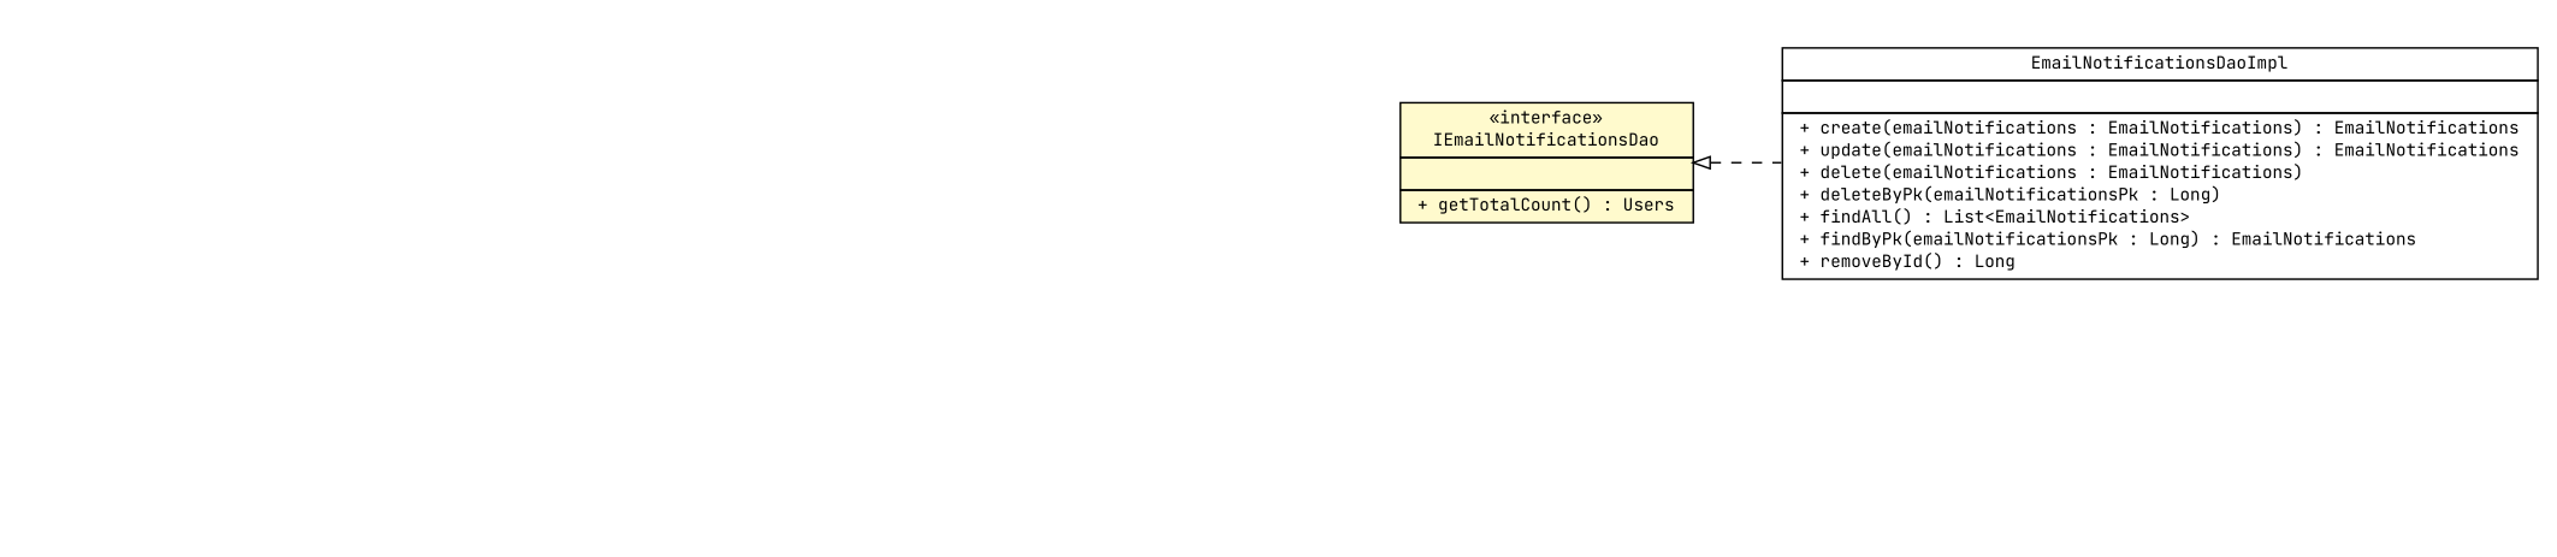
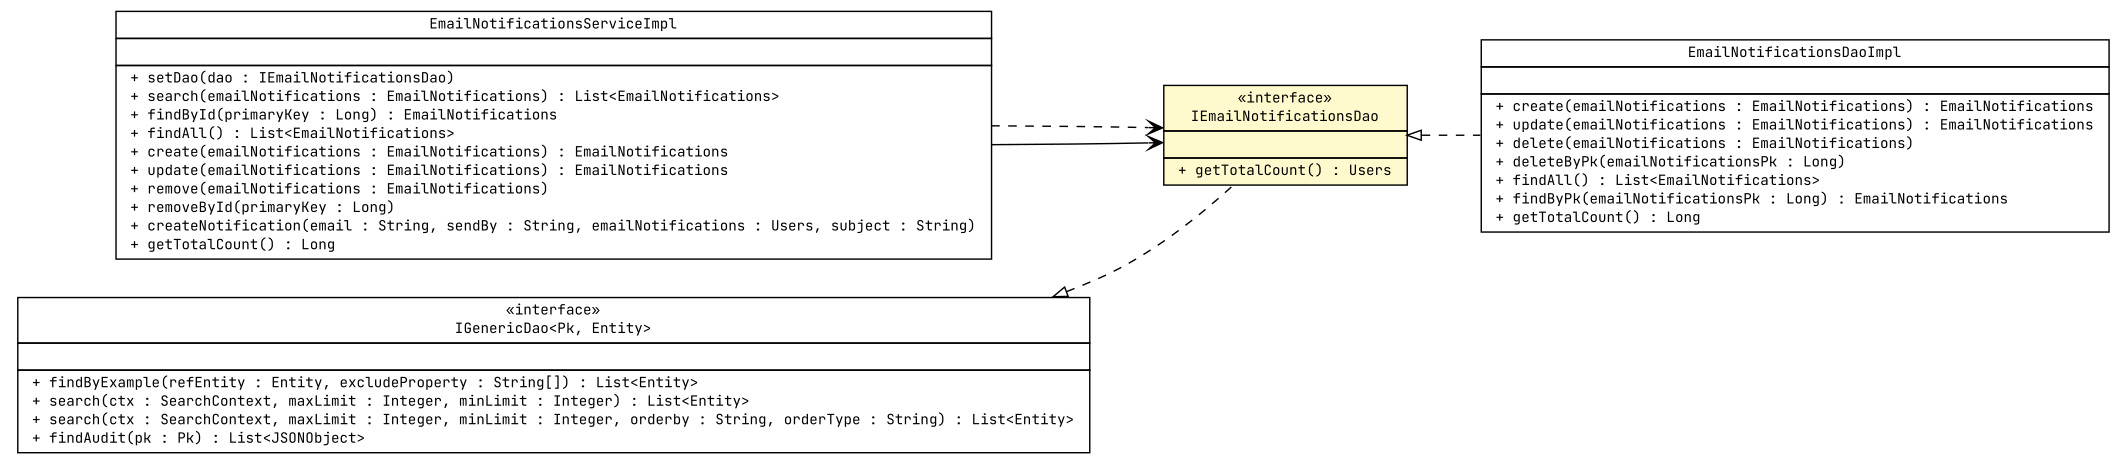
  digraph {
    fontname="JetBrains Mono"
    nodesep=0.25
    rankdir=LR
    ranksep=0.5
    node [fontcolor=black fontname="JetBrains Mono" fontsize=10.0 shape=plaintext]
    edge [fontname="JetBrains Mono" fontsize=10.0 headport=p labelfontname=Helvetica labelfontsize=10 tailport=p style=dashed]
+   n1 [label=<<table title="com.inn.headstartdemo.service.impl.EmailNotificationsServiceImpl" border="0" cellborder="1" cellspacing="0" cellpadding="2" port="p" href="../service/impl/EmailNotificationsServiceImpl.html"> 		<tr><td><table border="0" cellspacing="0" cellpadding="1"> <tr><td align="center" balign="center"> EmailNotificationsServiceImpl </td></tr> 		</table></td></tr> 		<tr><td><table border="0" cellspacing="0" cellpadding="1"> <tr><td align="left" balign="left">  </td></tr> 		</table></td></tr> 		<tr><td><table border="0" cellspacing="0" cellpadding="1"> <tr><td align="left" balign="left"> + setDao(dao : IEmailNotificationsDao) </td></tr> <tr><td align="left" balign="left"> + search(emailNotifications : EmailNotifications) : List&lt;EmailNotifications&gt; </td></tr> <tr><td align="left" balign="left"> + findById(primaryKey : Long) : EmailNotifications </td></tr> <tr><td align="left" balign="left"> + findAll() : List&lt;EmailNotifications&gt; </td></tr> <tr><td align="left" balign="left"> + create(emailNotifications : EmailNotifications) : EmailNotifications </td></tr> <tr><td align="left" balign="left"> + update(emailNotifications : EmailNotifications) : EmailNotifications </td></tr> <tr><td align="left" balign="left"> + remove(emailNotifications : EmailNotifications) </td></tr> <tr><td align="left" balign="left"> + removeById(primaryKey : Long) </td></tr> <tr><td align="left" balign="left"> + createNotification(email : String, sendBy : String, emailNotifications : Users, subject : String) </td></tr> <tr><td align="left" balign="left"> + getTotalCount() : Long </td></tr> 		</table></td></tr> 		</table>>]
    n2 [label=<<table title="com.inn.headstartdemo.dao.IEmailNotificationsDao" border="0" cellborder="1" cellspacing="0" cellpadding="2" port="p" bgcolor="lemonChiffon" href="./IEmailNotificationsDao.html"> 		<tr><td><table border="0" cellspacing="0" cellpadding="1"> <tr><td align="center" balign="center"> &#171;interface&#187; </td></tr> <tr><td align="center" balign="center"> IEmailNotificationsDao </td></tr> 		</table></td></tr> 		<tr><td><table border="0" cellspacing="0" cellpadding="1"> <tr><td align="left" balign="left">  </td></tr> 		</table></td></tr> 		<tr><td><table border="0" cellspacing="0" cellpadding="1"> <tr><td align="left" balign="left"> + getTotalCount() : Users </td></tr> 		</table></td></tr> 		</table>>]
-   n3 [label=<<table title="com.inn.headstartdemo.dao.impl.EmailNotificationsDaoImpl" border="0" cellborder="1" cellspacing="0" cellpadding="2" port="p" href="./impl/EmailNotificationsDaoImpl.html"> 		<tr><td><table border="0" cellspacing="0" cellpadding="1"> <tr><td align="center" balign="center"> EmailNotificationsDaoImpl </td></tr> 		</table></td></tr> 		<tr><td><table border="0" cellspacing="0" cellpadding="1"> <tr><td align="left" balign="left">  </td></tr> 		</table></td></tr> 		<tr><td><table border="0" cellspacing="0" cellpadding="1"> <tr><td align="left" balign="left"> + create(emailNotifications : EmailNotifications) : EmailNotifications </td></tr> <tr><td align="left" balign="left"> + update(emailNotifications : EmailNotifications) : EmailNotifications </td></tr> <tr><td align="left" balign="left"> + delete(emailNotifications : EmailNotifications) </td></tr> <tr><td align="left" balign="left"> + deleteByPk(emailNotificationsPk : Long) </td></tr> <tr><td align="left" balign="left"> + findAll() : List&lt;EmailNotifications&gt; </td></tr> <tr><td align="left" balign="left"> + findByPk(emailNotificationsPk : Long) : EmailNotifications </td></tr> <tr><td align="left" balign="left"> + removeById() : Long </td></tr> 		</table></td></tr> 		</table>>]
+   n3 [label=<<table title="com.inn.headstartdemo.dao.impl.EmailNotificationsDaoImpl" border="0" cellborder="1" cellspacing="0" cellpadding="2" port="p" href="./impl/EmailNotificationsDaoImpl.html"> 		<tr><td><table border="0" cellspacing="0" cellpadding="1"> <tr><td align="center" balign="center"> EmailNotificationsDaoImpl </td></tr> 		</table></td></tr> 		<tr><td><table border="0" cellspacing="0" cellpadding="1"> <tr><td align="left" balign="left">  </td></tr> 		</table></td></tr> 		<tr><td><table border="0" cellspacing="0" cellpadding="1"> <tr><td align="left" balign="left"> + create(emailNotifications : EmailNotifications) : EmailNotifications </td></tr> <tr><td align="left" balign="left"> + update(emailNotifications : EmailNotifications) : EmailNotifications </td></tr> <tr><td align="left" balign="left"> + delete(emailNotifications : EmailNotifications) </td></tr> <tr><td align="left" balign="left"> + deleteByPk(emailNotificationsPk : Long) </td></tr> <tr><td align="left" balign="left"> + findAll() : List&lt;EmailNotifications&gt; </td></tr> <tr><td align="left" balign="left"> + findByPk(emailNotificationsPk : Long) : EmailNotifications </td></tr> <tr><td align="left" balign="left"> + getTotalCount() : Long </td></tr> 		</table></td></tr> 		</table>>]
+   n4 [label=<<table title="com.inn.headstartdemo.dao.generic.IGenericDao" border="0" cellborder="1" cellspacing="0" cellpadding="2" port="p" href="./generic/IGenericDao.html"> 		<tr><td><table border="0" cellspacing="0" cellpadding="1"> <tr><td align="center" balign="center"> &#171;interface&#187; </td></tr> <tr><td align="center" balign="center"> IGenericDao&lt;Pk, Entity&gt; </td></tr> 		</table></td></tr> 		<tr><td><table border="0" cellspacing="0" cellpadding="1"> <tr><td align="left" balign="left">  </td></tr> 		</table></td></tr> 		<tr><td><table border="0" cellspacing="0" cellpadding="1"> <tr><td align="left" balign="left"> + findByExample(refEntity : Entity, excludeProperty : String[]) : List&lt;Entity&gt; </td></tr> <tr><td align="left" balign="left"> + search(ctx : SearchContext, maxLimit : Integer, minLimit : Integer) : List&lt;Entity&gt; </td></tr> <tr><td align="left" balign="left"> + search(ctx : SearchContext, maxLimit : Integer, minLimit : Integer, orderby : String, orderType : String) : List&lt;Entity&gt; </td></tr> <tr><td align="left" balign="left"> + findAudit(pk : Pk) : List&lt;JSONObject&gt; </td></tr> 		</table></td></tr> 		</table>>]
+   n1 -> n2 [arrowhead=open color=black fontcolor=black style=""]
+   n1 -> n2 [arrowhead=open color=black fontcolor=black]
    n2 -> n3 [arrowtail=empty dir=back fontsize=10]
+   n4 -> n2 [arrowtail=empty dir=back fontsize=10]
  }
